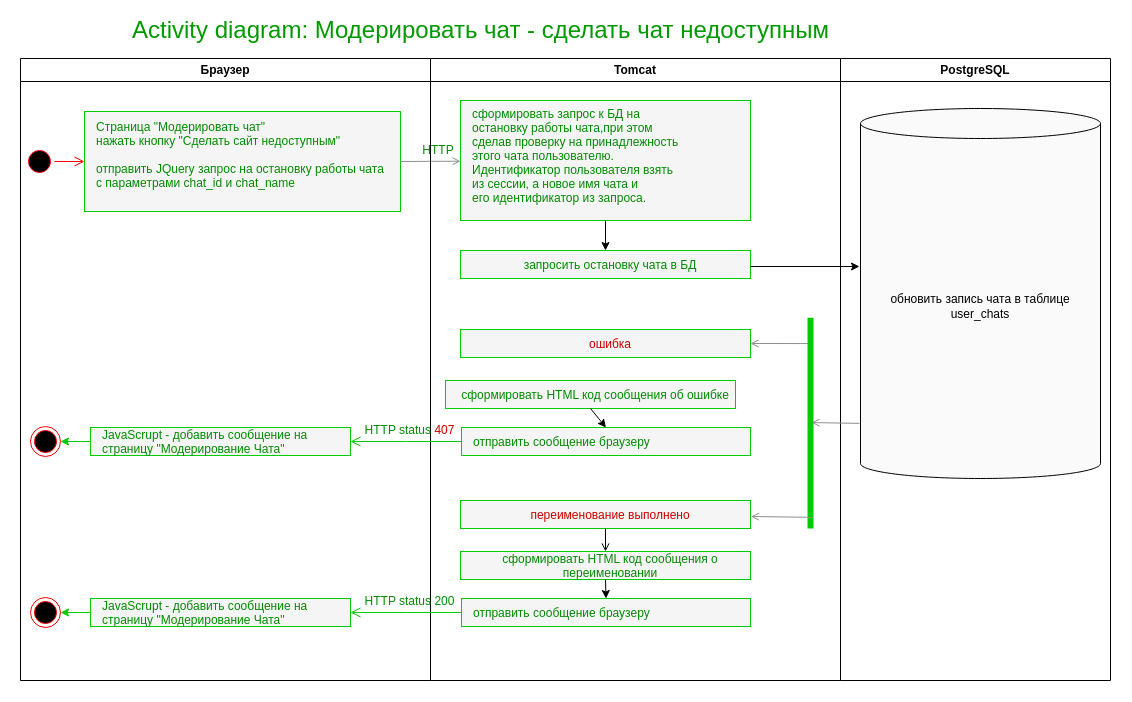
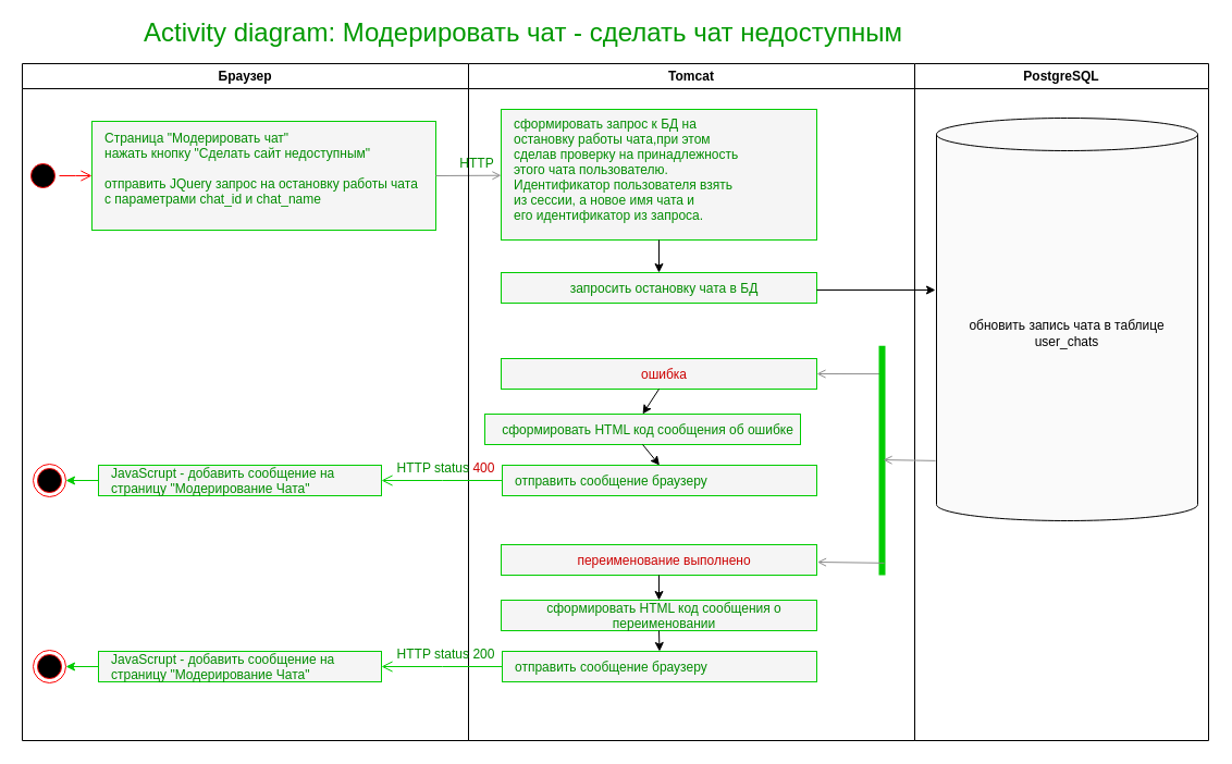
  <mxCell id="0" />
  <mxCell id="1" parent="0" />
  <mxCell id="2" value="сформировать запрос к БД на &#10;остановку работы чата,при этом &#10;сделав проверку на принадлежность &#10;этого чата пользователю. &#10;Идентификатор пользователя взять &#10;из сессии, а новое имя чата и &#10;его идентификатор из запроса. " style="align=left;spacingLeft=10;fillColor=#f5f5f5;strokeColor=#00CC00;fontColor=#008C00;container=0;verticalAlign=top;" parent="1" vertex="1"><mxGeometry x="460" y="100" width="290" height="120" as="geometry" /></mxCell>
  <mxCell id="3" value="Страница &quot;Модерировать чат&quot;&#10;нажать кнопку &quot;Сделать сайт недоступным&quot; &#10;&#10;отправить JQuery запрос на остановку работы чата&#10;с параметрами chat_id и chat_name&#10;" style="align=left;spacingLeft=10;fillColor=#f5f5f5;strokeColor=#00CC00;fontColor=#008C00;container=0;" parent="1" vertex="1"><mxGeometry x="84" y="111" width="316" height="100" as="geometry" /></mxCell>
  <mxCell id="4" value="" style="edgeStyle=elbowEdgeStyle;elbow=horizontal;verticalAlign=bottom;endArrow=open;endSize=8;strokeColor=#FF0000;endFill=1;rounded=0" parent="1" source="8" target="3" edge="1"><mxGeometry x="294" y="162" as="geometry"><mxPoint x="279" y="162" as="targetPoint" /></mxGeometry></mxCell>
  <mxCell id="5" value="" style="endArrow=open;endFill=1;rounded=0;exitX=1;exitY=0.5;exitDx=0;exitDy=0;fontColor=#00CC00;strokeWidth=1;strokeColor=#8F8F8F;" parent="1" source="3" target="2" edge="1"><mxGeometry x="520" y="374" as="geometry"><mxPoint x="490" y="190" as="targetPoint" /></mxGeometry></mxCell>
  <mxCell id="6" value="Activity diagram: Модерировать чат - сделать чат недоступным" style="text;html=1;strokeColor=none;fillColor=none;align=left;verticalAlign=middle;whiteSpace=wrap;rounded=0;fontSize=24;fontColor=#009900;" parent="1" vertex="1"><mxGeometry x="130" y="20" width="890" height="20" as="geometry" /></mxCell>
  <mxCell id="7" value="Браузер" style="swimlane;whiteSpace=wrap" parent="1" vertex="1"><mxGeometry x="20" y="58" width="410" height="622" as="geometry" /></mxCell>
  <mxCell id="8" value="" style="ellipse;shape=startState;fillColor=#000000;strokeColor=#ff0000;container=0;" parent="7" vertex="1"><mxGeometry x="4" y="88" width="30" height="30" as="geometry" /></mxCell>
  <mxCell id="9" value="Tomcat" style="swimlane;whiteSpace=wrap" parent="1" vertex="1"><mxGeometry x="430" y="58" width="410" height="622" as="geometry" /></mxCell>
  <mxCell id="10" value="запросить остановку чата в БД" style="align=center;spacingLeft=10;fillColor=#f5f5f5;strokeColor=#00CC00;fontColor=#008C00;container=0;" parent="9" vertex="1"><mxGeometry x="30" y="192" width="290" height="28" as="geometry" /></mxCell>
  <mxCell id="11" value="HTTP" style="text;html=1;fillColor=none;align=center;verticalAlign=middle;whiteSpace=wrap;rounded=0;fontColor=#008C00;container=0;" parent="9" vertex="1"><mxGeometry x="-17" y="82" width="50" height="20" as="geometry" /></mxCell>
  <mxCell id="12" value="ошибка" style="align=center;spacingLeft=10;fillColor=#f5f5f5;strokeColor=#00CC00;container=0;fontColor=#CC0000;" parent="9" vertex="1"><mxGeometry x="30" y="271" width="290" height="28" as="geometry" /></mxCell>
  <mxCell id="13" value="сформировать HTML код сообщения об ошибке" style="align=center;spacingLeft=10;fillColor=#f5f5f5;strokeColor=#00CC00;fontColor=#008C00;container=0;" parent="9" vertex="1"><mxGeometry x="15" y="322" width="290" height="28" as="geometry" /></mxCell>
- <mxCell id="14" value="HTTP status &lt;font color=&quot;#cc0000&quot;&gt;407&lt;/font&gt;" style="text;html=1;fillColor=none;align=center;verticalAlign=middle;whiteSpace=wrap;rounded=0;fontColor=#008C00;container=0;" parent="9" vertex="1"><mxGeometry x="-81" y="362" width="121" height="20" as="geometry" /></mxCell>
+ <mxCell id="14" value="HTTP status &lt;font color=&quot;#cc0000&quot;&gt;400&lt;/font&gt;" style="text;html=1;fillColor=none;align=center;verticalAlign=middle;whiteSpace=wrap;rounded=0;fontColor=#008C00;container=0;" parent="9" vertex="1"><mxGeometry x="-81" y="362" width="121" height="20" as="geometry" /></mxCell>
  <mxCell id="15" value="отправить сообщение браузеру" style="align=left;spacingLeft=10;fillColor=#f5f5f5;strokeColor=#00CC00;fontColor=#008C00;container=0;" parent="9" vertex="1"><mxGeometry x="31" y="369" width="289" height="28" as="geometry" /></mxCell>
  <mxCell id="16" value="" style="edgeStyle=elbowEdgeStyle;elbow=horizontal;verticalAlign=bottom;endArrow=open;endSize=8;endFill=1;rounded=0;exitX=0;exitY=0.5;exitDx=0;exitDy=0;strokeColor=#00CC00;entryX=1;entryY=0.5;entryDx=0;entryDy=0;" parent="9" source="15" target="17" edge="1"><mxGeometry x="-330" y="-75" as="geometry"><mxPoint x="-10" y="383" as="targetPoint" /><mxPoint x="-388" y="278" as="sourcePoint" /></mxGeometry></mxCell>
  <mxCell id="17" value="JavaScrupt - добавить сообщение на &#10;страницу &quot;Модерирование Чата&quot;" style="align=left;spacingLeft=10;fillColor=#f5f5f5;strokeColor=#00CC00;fontColor=#008C00;container=0;" parent="9" vertex="1"><mxGeometry x="-340" y="369" width="260" height="28" as="geometry" /></mxCell>
  <mxCell id="18" value="" style="endArrow=classic;html=1;strokeColor=#00CC00;strokeWidth=1;fontSize=24;fontColor=#009900;entryX=1;entryY=0.5;entryDx=0;entryDy=0;exitX=0;exitY=0.5;exitDx=0;exitDy=0;" parent="9" source="17" target="19" edge="1"><mxGeometry width="50" height="50" relative="1" as="geometry"><mxPoint x="160" y="469" as="sourcePoint" /><mxPoint x="210" y="419" as="targetPoint" /></mxGeometry></mxCell>
  <mxCell id="19" value="" style="ellipse;shape=endState;fillColor=#000000;strokeColor=#ff0000;container=0;" parent="9" vertex="1"><mxGeometry x="-400" y="368" width="30" height="30" as="geometry" /></mxCell>
+ <mxCell id="20" value="" style="endArrow=classic;html=1;fontColor=#CC0000;entryX=0.5;entryY=0;entryDx=0;entryDy=0;exitX=0.5;exitY=1;exitDx=0;exitDy=0;" parent="9" source="12" target="13" edge="1"><mxGeometry width="50" height="50" relative="1" as="geometry"><mxPoint x="110" y="322" as="sourcePoint" /><mxPoint x="160" y="272" as="targetPoint" /></mxGeometry></mxCell>
  <mxCell id="21" value="" style="endArrow=classic;html=1;fontColor=#CC0000;exitX=0.5;exitY=1;exitDx=0;exitDy=0;entryX=0.5;entryY=0;entryDx=0;entryDy=0;" parent="9" source="13" target="15" edge="1"><mxGeometry width="50" height="50" relative="1" as="geometry"><mxPoint x="110" y="322" as="sourcePoint" /><mxPoint x="160" y="272" as="targetPoint" /></mxGeometry></mxCell>
  <mxCell id="22" value="PostgreSQL" style="swimlane;whiteSpace=wrap" parent="1" vertex="1"><mxGeometry x="840" y="58" width="270" height="622" as="geometry" /></mxCell>
  <mxCell id="23" value="обновить запись чата в таблице user_chats" style="shape=cylinder3;whiteSpace=wrap;html=1;boundedLbl=1;backgroundOutline=1;size=15;fillColor=#FAFAFA;" parent="22" vertex="1"><mxGeometry x="20" y="50" width="240" height="370" as="geometry" /></mxCell>
  <mxCell id="24" value="" style="endArrow=classic;html=1;exitX=0.5;exitY=1;exitDx=0;exitDy=0;" parent="1" source="2" target="10" edge="1"><mxGeometry width="50" height="50" relative="1" as="geometry"><mxPoint x="610" y="240" as="sourcePoint" /><mxPoint x="610" y="270" as="targetPoint" /></mxGeometry></mxCell>
  <mxCell id="25" value="" style="endArrow=classic;html=1;" parent="1" edge="1"><mxGeometry width="50" height="50" relative="1" as="geometry"><mxPoint x="750" y="266" as="sourcePoint" /><mxPoint x="859" y="266" as="targetPoint" /></mxGeometry></mxCell>
  <mxCell id="26" value="" style="endArrow=open;endFill=1;rounded=0;fontColor=#00CC00;strokeWidth=1;exitX=0.122;exitY=0.434;exitDx=0;exitDy=0;exitPerimeter=0;entryX=1;entryY=0.5;entryDx=0;entryDy=0;strokeColor=#8F8F8F;" parent="1" source="27" target="12" edge="1"><mxGeometry x="362" y="159" as="geometry"><mxPoint x="750.5" y="290" as="targetPoint" /><mxPoint x="860" y="290.25" as="sourcePoint" /></mxGeometry></mxCell>
  <mxCell id="27" value="" style="shape=line;strokeWidth=6;rotation=90;strokeColor=#00CC00;" parent="1" vertex="1"><mxGeometry x="704.69" y="415.19" width="210.63" height="15" as="geometry" /></mxCell>
  <mxCell id="28" value="" style="endArrow=open;endFill=1;rounded=0;fontColor=#00CC00;strokeWidth=1;exitX=-0.004;exitY=0.851;exitDx=0;exitDy=0;strokeColor=#8F8F8F;entryX=0.497;entryY=0.434;entryDx=0;entryDy=0;entryPerimeter=0;exitPerimeter=0;" parent="1" source="23" target="27" edge="1"><mxGeometry x="372" y="169" as="geometry"><mxPoint x="880" y="370" as="targetPoint" /><mxPoint x="945" y="370" as="sourcePoint" /></mxGeometry></mxCell>
  <mxCell id="29" value="" style="endArrow=open;endFill=1;rounded=0;fontColor=#00CC00;strokeWidth=1;exitX=0.947;exitY=0.367;exitDx=0;exitDy=0;exitPerimeter=0;entryX=1;entryY=0.5;entryDx=0;entryDy=0;strokeColor=#8F8F8F;" parent="1" source="27" edge="1"><mxGeometry x="362" y="314" as="geometry"><mxPoint x="750.5" y="516" as="targetPoint" /><mxPoint x="811.005" y="444.025" as="sourcePoint" /></mxGeometry></mxCell>
  <mxCell id="30" value="переименование выполнено" style="align=center;spacingLeft=10;fillColor=#f5f5f5;strokeColor=#00CC00;container=0;fontColor=#CC0000;" parent="1" vertex="1"><mxGeometry x="460" y="500" width="290" height="28" as="geometry" /></mxCell>
  <mxCell id="31" value="сформировать HTML код сообщения о &#10;переименовании" style="align=center;spacingLeft=10;fillColor=#f5f5f5;strokeColor=#00CC00;fontColor=#008C00;container=0;" parent="1" vertex="1"><mxGeometry x="460" y="551" width="290" height="28" as="geometry" /></mxCell>
  <mxCell id="32" value="HTTP status 200" style="text;html=1;fillColor=none;align=center;verticalAlign=middle;whiteSpace=wrap;rounded=0;fontColor=#008C00;container=0;" parent="1" vertex="1"><mxGeometry x="349" y="591" width="121" height="20" as="geometry" /></mxCell>
  <mxCell id="33" value="отправить сообщение браузеру" style="align=left;spacingLeft=10;fillColor=#f5f5f5;strokeColor=#00CC00;fontColor=#008C00;container=0;" parent="1" vertex="1"><mxGeometry x="461" y="598" width="289" height="28" as="geometry" /></mxCell>
  <mxCell id="34" value="" style="edgeStyle=elbowEdgeStyle;elbow=horizontal;verticalAlign=bottom;endArrow=open;endSize=8;endFill=1;rounded=0;exitX=0;exitY=0.5;exitDx=0;exitDy=0;strokeColor=#00CC00;entryX=1;entryY=0.5;entryDx=0;entryDy=0;" parent="1" source="33" target="35" edge="1"><mxGeometry x="-330" y="96" as="geometry"><mxPoint x="-40" y="484" as="targetPoint" /><mxPoint x="-418" y="379" as="sourcePoint" /></mxGeometry></mxCell>
  <mxCell id="35" value="JavaScrupt - добавить сообщение на &#10;страницу &quot;Модерирование Чата&quot;" style="align=left;spacingLeft=10;fillColor=#f5f5f5;strokeColor=#00CC00;fontColor=#008C00;container=0;" parent="1" vertex="1"><mxGeometry x="90" y="598" width="260" height="28" as="geometry" /></mxCell>
  <mxCell id="36" value="" style="endArrow=classic;html=1;strokeColor=#00CC00;strokeWidth=1;fontSize=24;fontColor=#009900;entryX=1;entryY=0.5;entryDx=0;entryDy=0;exitX=0;exitY=0.5;exitDx=0;exitDy=0;" parent="1" source="35" target="37" edge="1"><mxGeometry width="50" height="50" relative="1" as="geometry"><mxPoint x="130" y="570" as="sourcePoint" /><mxPoint x="180" y="520" as="targetPoint" /></mxGeometry></mxCell>
  <mxCell id="37" value="" style="ellipse;shape=endState;fillColor=#000000;strokeColor=#ff0000;container=0;" parent="1" vertex="1"><mxGeometry x="30" y="597" width="30" height="30" as="geometry" /></mxCell>
- <mxCell id="38" value="" style="endArrow=open;html=1;fontColor=#CC0000;entryX=0.5;entryY=0;entryDx=0;entryDy=0;exitX=0.5;exitY=1;exitDx=0;exitDy=0;" parent="1" source="30" target="31" edge="1"><mxGeometry width="50" height="50" relative="1" as="geometry"><mxPoint x="80" y="423" as="sourcePoint" /><mxPoint x="130" y="373" as="targetPoint" /></mxGeometry></mxCell>
+ <mxCell id="38" value="" style="endArrow=classic;html=1;fontColor=#CC0000;entryX=0.5;entryY=0;entryDx=0;entryDy=0;exitX=0.5;exitY=1;exitDx=0;exitDy=0;" parent="1" source="30" target="31" edge="1"><mxGeometry width="50" height="50" relative="1" as="geometry"><mxPoint x="80" y="423" as="sourcePoint" /><mxPoint x="130" y="373" as="targetPoint" /></mxGeometry></mxCell>
  <mxCell id="39" value="" style="endArrow=classic;html=1;fontColor=#CC0000;exitX=0.5;exitY=1;exitDx=0;exitDy=0;entryX=0.5;entryY=0;entryDx=0;entryDy=0;" parent="1" source="31" target="33" edge="1"><mxGeometry width="50" height="50" relative="1" as="geometry"><mxPoint x="80" y="423" as="sourcePoint" /><mxPoint x="130" y="373" as="targetPoint" /></mxGeometry></mxCell>
